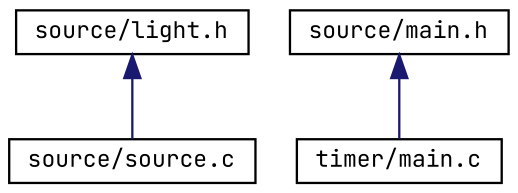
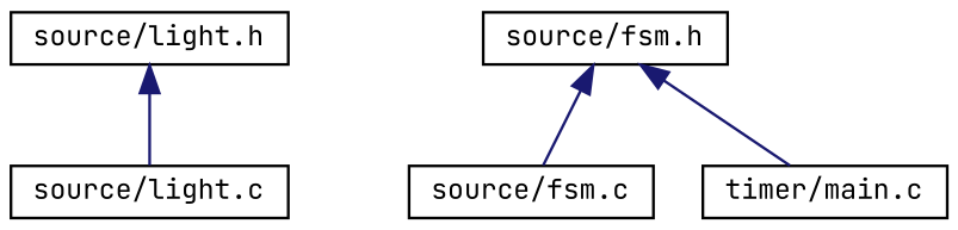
  digraph {
    fontname="JetBrains Mono"
    node [color=black fillcolor=white fontname="JetBrains Mono" fontsize=10 shape=record style=filled]
    edge [color=midnightblue dir=back fontname="JetBrains Mono" fontsize=10 labelfontname=Helvetica labelfontsize=10 style=solid]
    n1 [height=0.2 label="source/light.h" width=0.4]
-   n2 [height=0.2 label="source/source.c" width=0.4]
-   n3 [height=0.2 label="source/main.h" width=0.4]
+   n2 [height=0.2 label="source/light.c" width=0.4]
+   n3 [height=0.2 label="source/fsm.h" width=0.4]
+   n4 [height=0.2 label="source/fsm.c" width=0.4]
    n5 [height=0.2 label="timer/main.c" width=0.4]
    n1 -> n2
+   n3 -> n4
    n3 -> n5
  }
